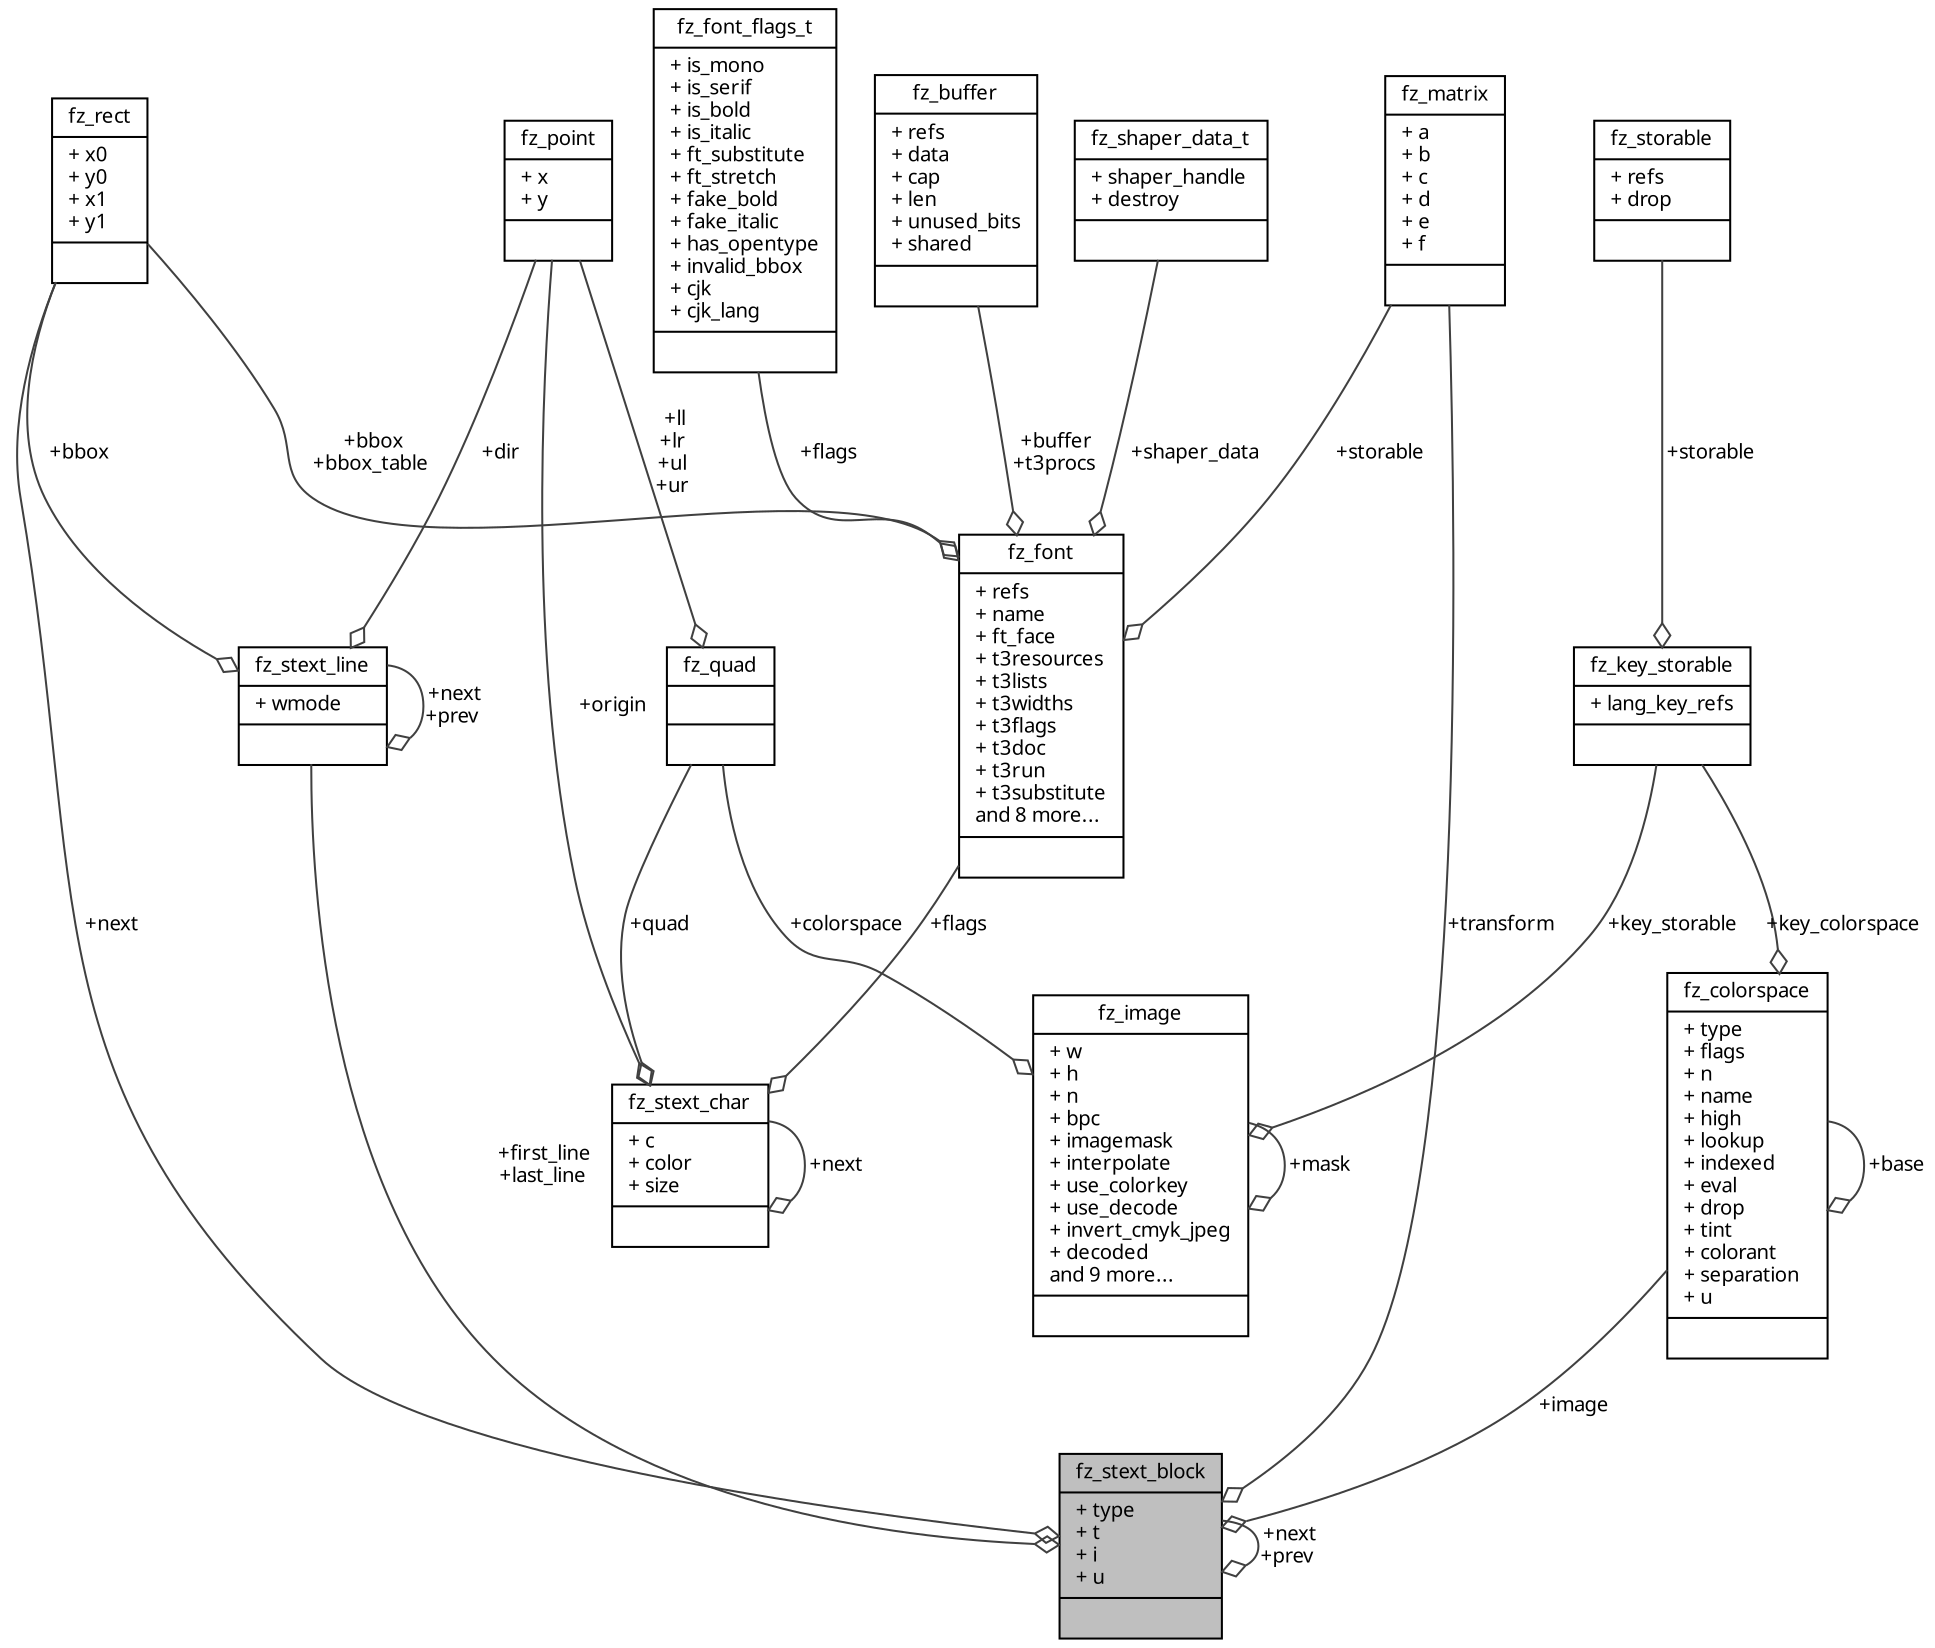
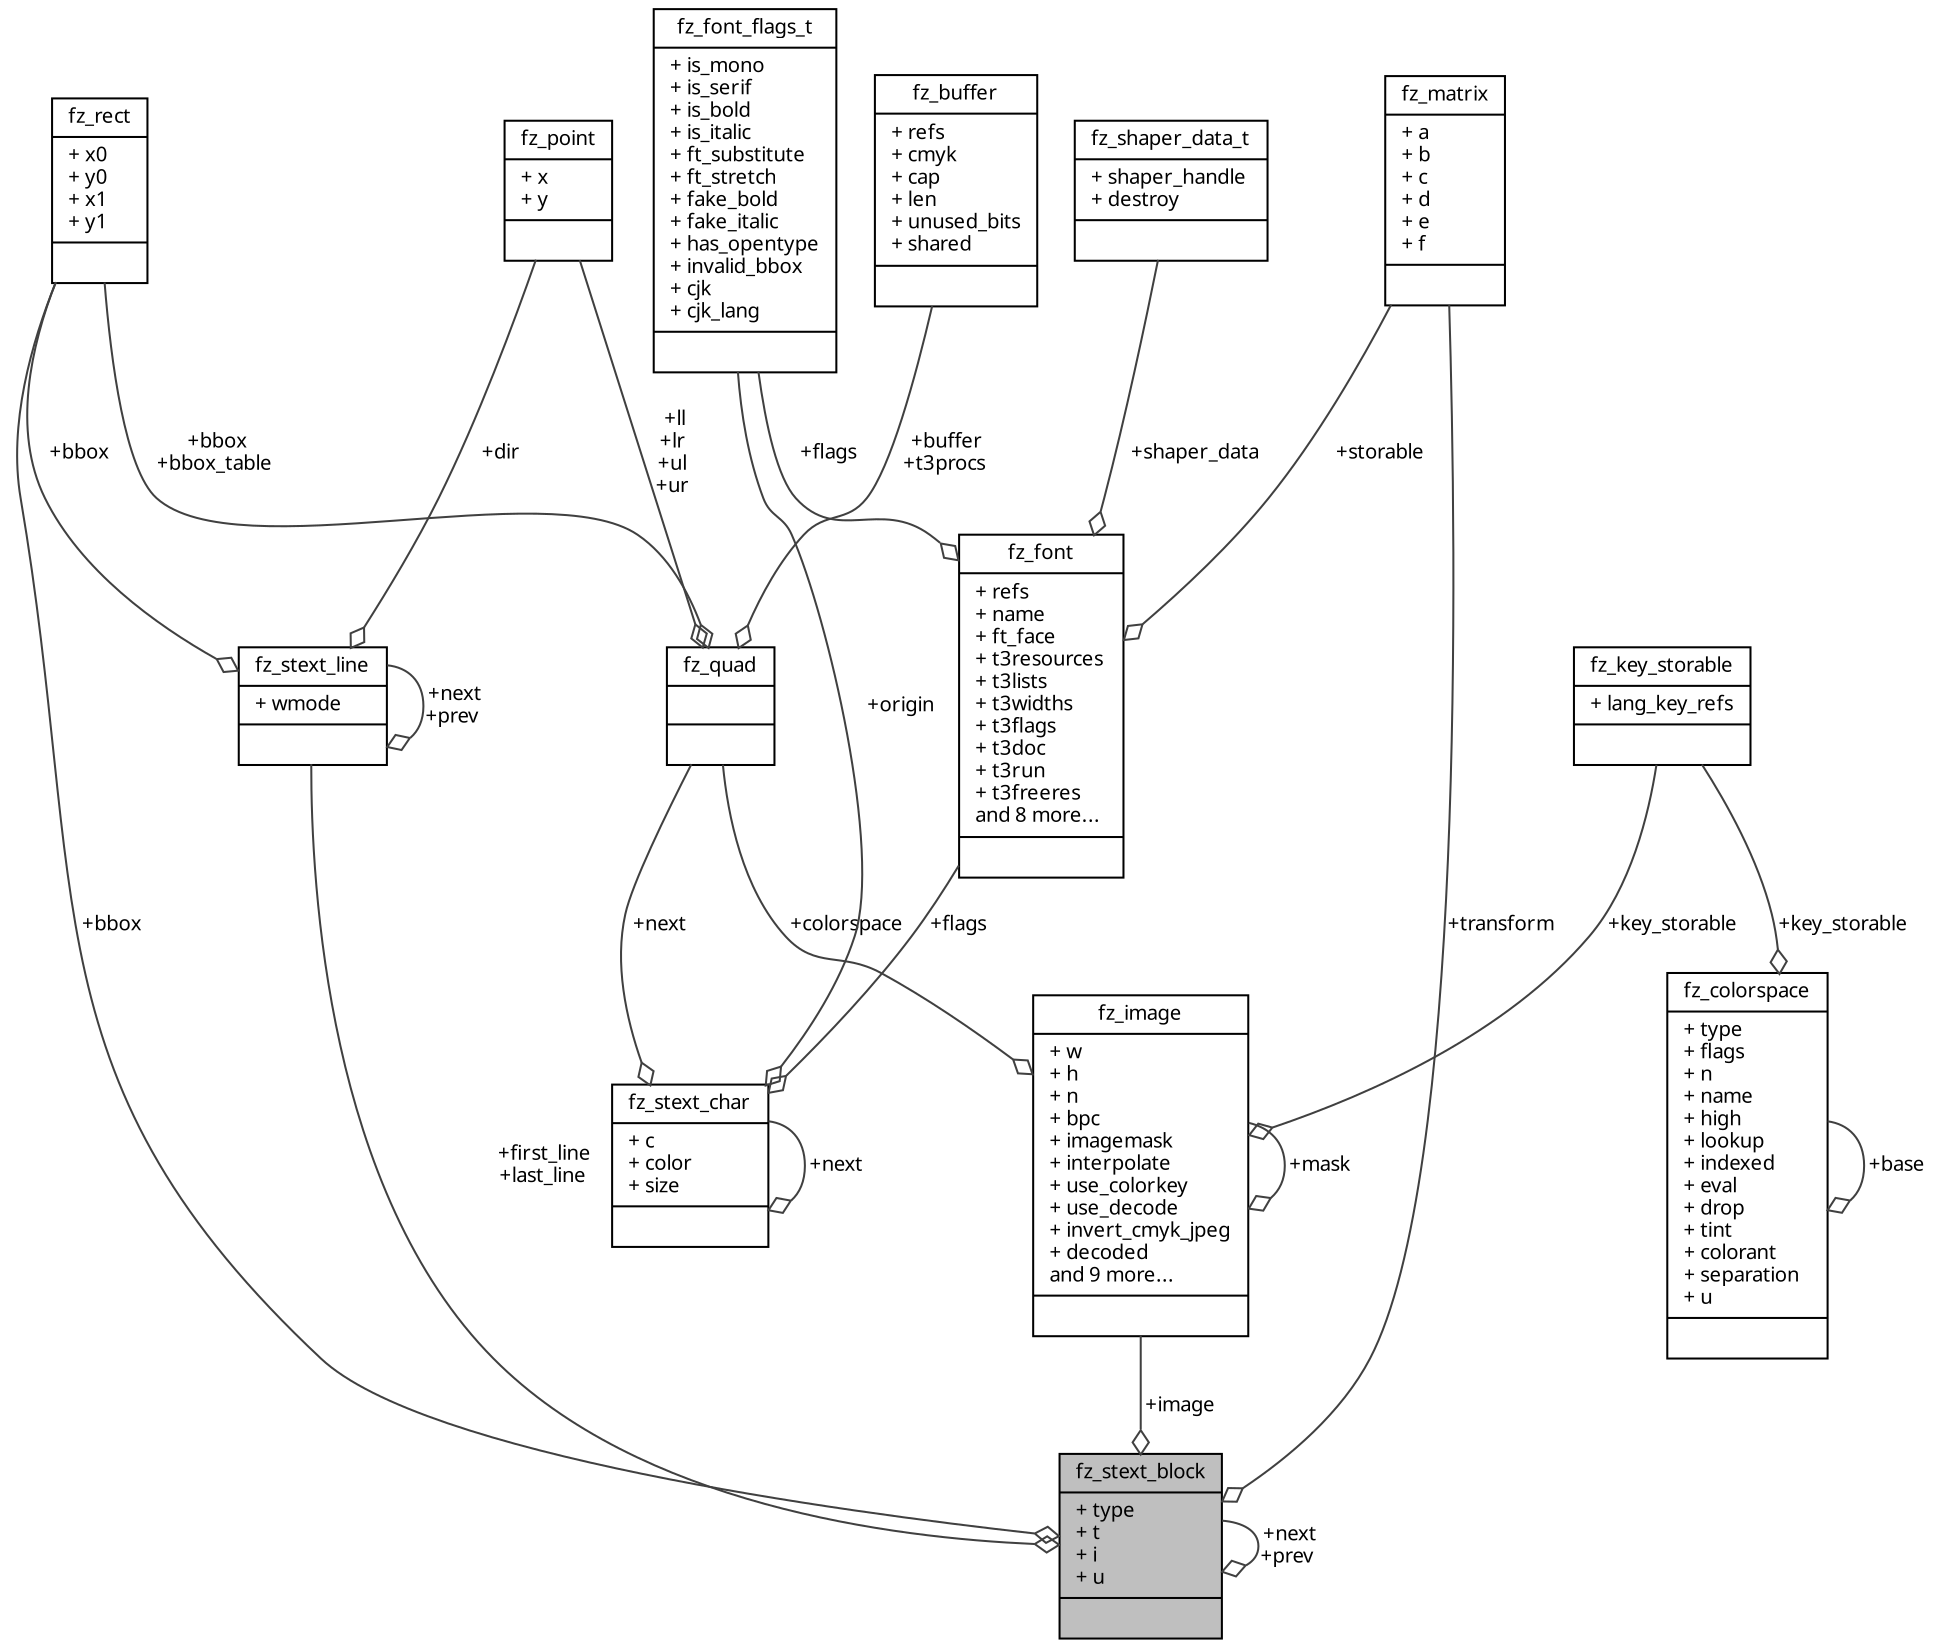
  digraph {
    fontname="Noto Sans"
    node [color=black fillcolor=white fontname="Noto Sans" fontsize=10 shape=record style=filled]
    edge [arrowhead=odiamond color=grey25 fontname="Noto Sans" fontsize=10 labelfontname=Helvetica labelfontsize=10 style=solid]
    n1 [fillcolor=grey75 fontcolor=black height=0.2 label="{fz_stext_block\n|+ type\l+ t\l+ i\l+ u\l|}" width=0.4]
    n2 [height=0.2 label="{fz_rect\n|+ x0\l+ y0\l+ x1\l+ y1\l|}" width=0.4]
    n3 [height=0.2 label="{fz_stext_line\n|+ wmode\l|}" width=0.4]
-   n4 [height=0.2 label="{fz_font\n|+ refs\l+ name\l+ ft_face\l+ t3resources\l+ t3lists\l+ t3widths\l+ t3flags\l+ t3doc\l+ t3run\l+ t3substitute\land 8 more...\l|}" width=0.4]
+   n4 [height=0.2 label="{fz_font\n|+ refs\l+ name\l+ ft_face\l+ t3resources\l+ t3lists\l+ t3widths\l+ t3flags\l+ t3doc\l+ t3run\l+ t3freeres\land 8 more...\l|}" width=0.4]
    n5 [height=0.2 label="{fz_stext_char\n|+ c\l+ color\l+ size\l|}" width=0.4]
    n6 [height=0.2 label="{fz_point\n|+ x\l+ y\l|}" width=0.4]
    n7 [height=0.2 label="{fz_quad\n||}" width=0.4]
    n8 [height=0.2 label="{fz_image\n|+ w\l+ h\l+ n\l+ bpc\l+ imagemask\l+ interpolate\l+ use_colorkey\l+ use_decode\l+ invert_cmyk_jpeg\l+ decoded\land 9 more...\l|}" width=0.4]
-   n9 [height=0.2 label="{fz_buffer\n|+ refs\l+ data\l+ cap\l+ len\l+ unused_bits\l+ shared\l|}" width=0.4]
+   n9 [height=0.2 label="{fz_buffer\n|+ refs\l+ cmyk\l+ cap\l+ len\l+ unused_bits\l+ shared\l|}" width=0.4]
    n10 [height=0.2 label="{fz_font_flags_t\n|+ is_mono\l+ is_serif\l+ is_bold\l+ is_italic\l+ ft_substitute\l+ ft_stretch\l+ fake_bold\l+ fake_italic\l+ has_opentype\l+ invalid_bbox\l+ cjk\l+ cjk_lang\l|}" width=0.4]
    n11 [height=0.2 label="{fz_shaper_data_t\n|+ shaper_handle\l+ destroy\l|}" width=0.4]
    n12 [height=0.2 label="{fz_matrix\n|+ a\l+ b\l+ c\l+ d\l+ e\l+ f\l|}" width=0.4]
    n13 [height=0.2 label="{fz_key_storable\n|+ lang_key_refs\l|}" width=0.4]
    n14 [height=0.2 label="{fz_colorspace\n|+ type\l+ flags\l+ n\l+ name\l+ high\l+ lookup\l+ indexed\l+ eval\l+ drop\l+ tint\l+ colorant\l+ separation\l+ u\l|}" width=0.4]
-   n15 [height=0.2 label="{fz_storable\n|+ refs\l+ drop\l|}" width=0.4]
    n1 -> n1 [label=" +next\n+prev"]
-   n2 -> n1 [label=" +next"]
+   n2 -> n1 [label=" +bbox"]
    n2 -> n3 [label=" +bbox"]
-   n2 -> n4 [label=" +bbox\n+bbox_table"]
+   n2 -> n7 [label=" +bbox\n+bbox_table"]
    n3 -> n1 [label=" +first_line\n+last_line"]
    n3 -> n3 [label=" +next\n+prev"]
    n4 -> n5 [label=" +flags"]
    n5 -> n5 [label=" +next"]
    n6 -> n3 [label=" +dir"]
-   n6 -> n5 [label=" +origin"]
+   n10 -> n5 [label=" +origin"]
    n6 -> n7 [label=" +ll\n+lr\n+ul\n+ur"]
-   n7 -> n5 [label=" +quad"]
+   n7 -> n5 [label=" +next"]
    n7 -> n8 [label=" +colorspace"]
-   n14 -> n1 [label=" +image"]
+   n8 -> n1 [label=" +image"]
    n8 -> n8 [label=" +mask"]
-   n9 -> n4 [label=" +buffer\n+t3procs"]
+   n9 -> n7 [label=" +buffer\n+t3procs"]
    n10 -> n4 [label=" +flags"]
    n11 -> n4 [label=" +shaper_data"]
    n12 -> n1 [label=" +transform"]
    n12 -> n4 [label=" +storable"]
    n13 -> n8 [label=" +key_storable"]
-   n13 -> n14 [label=" +key_colorspace"]
+   n13 -> n14 [label=" +key_storable"]
    n14 -> n14 [label=" +base"]
-   n15 -> n13 [label=" +storable"]
  }
